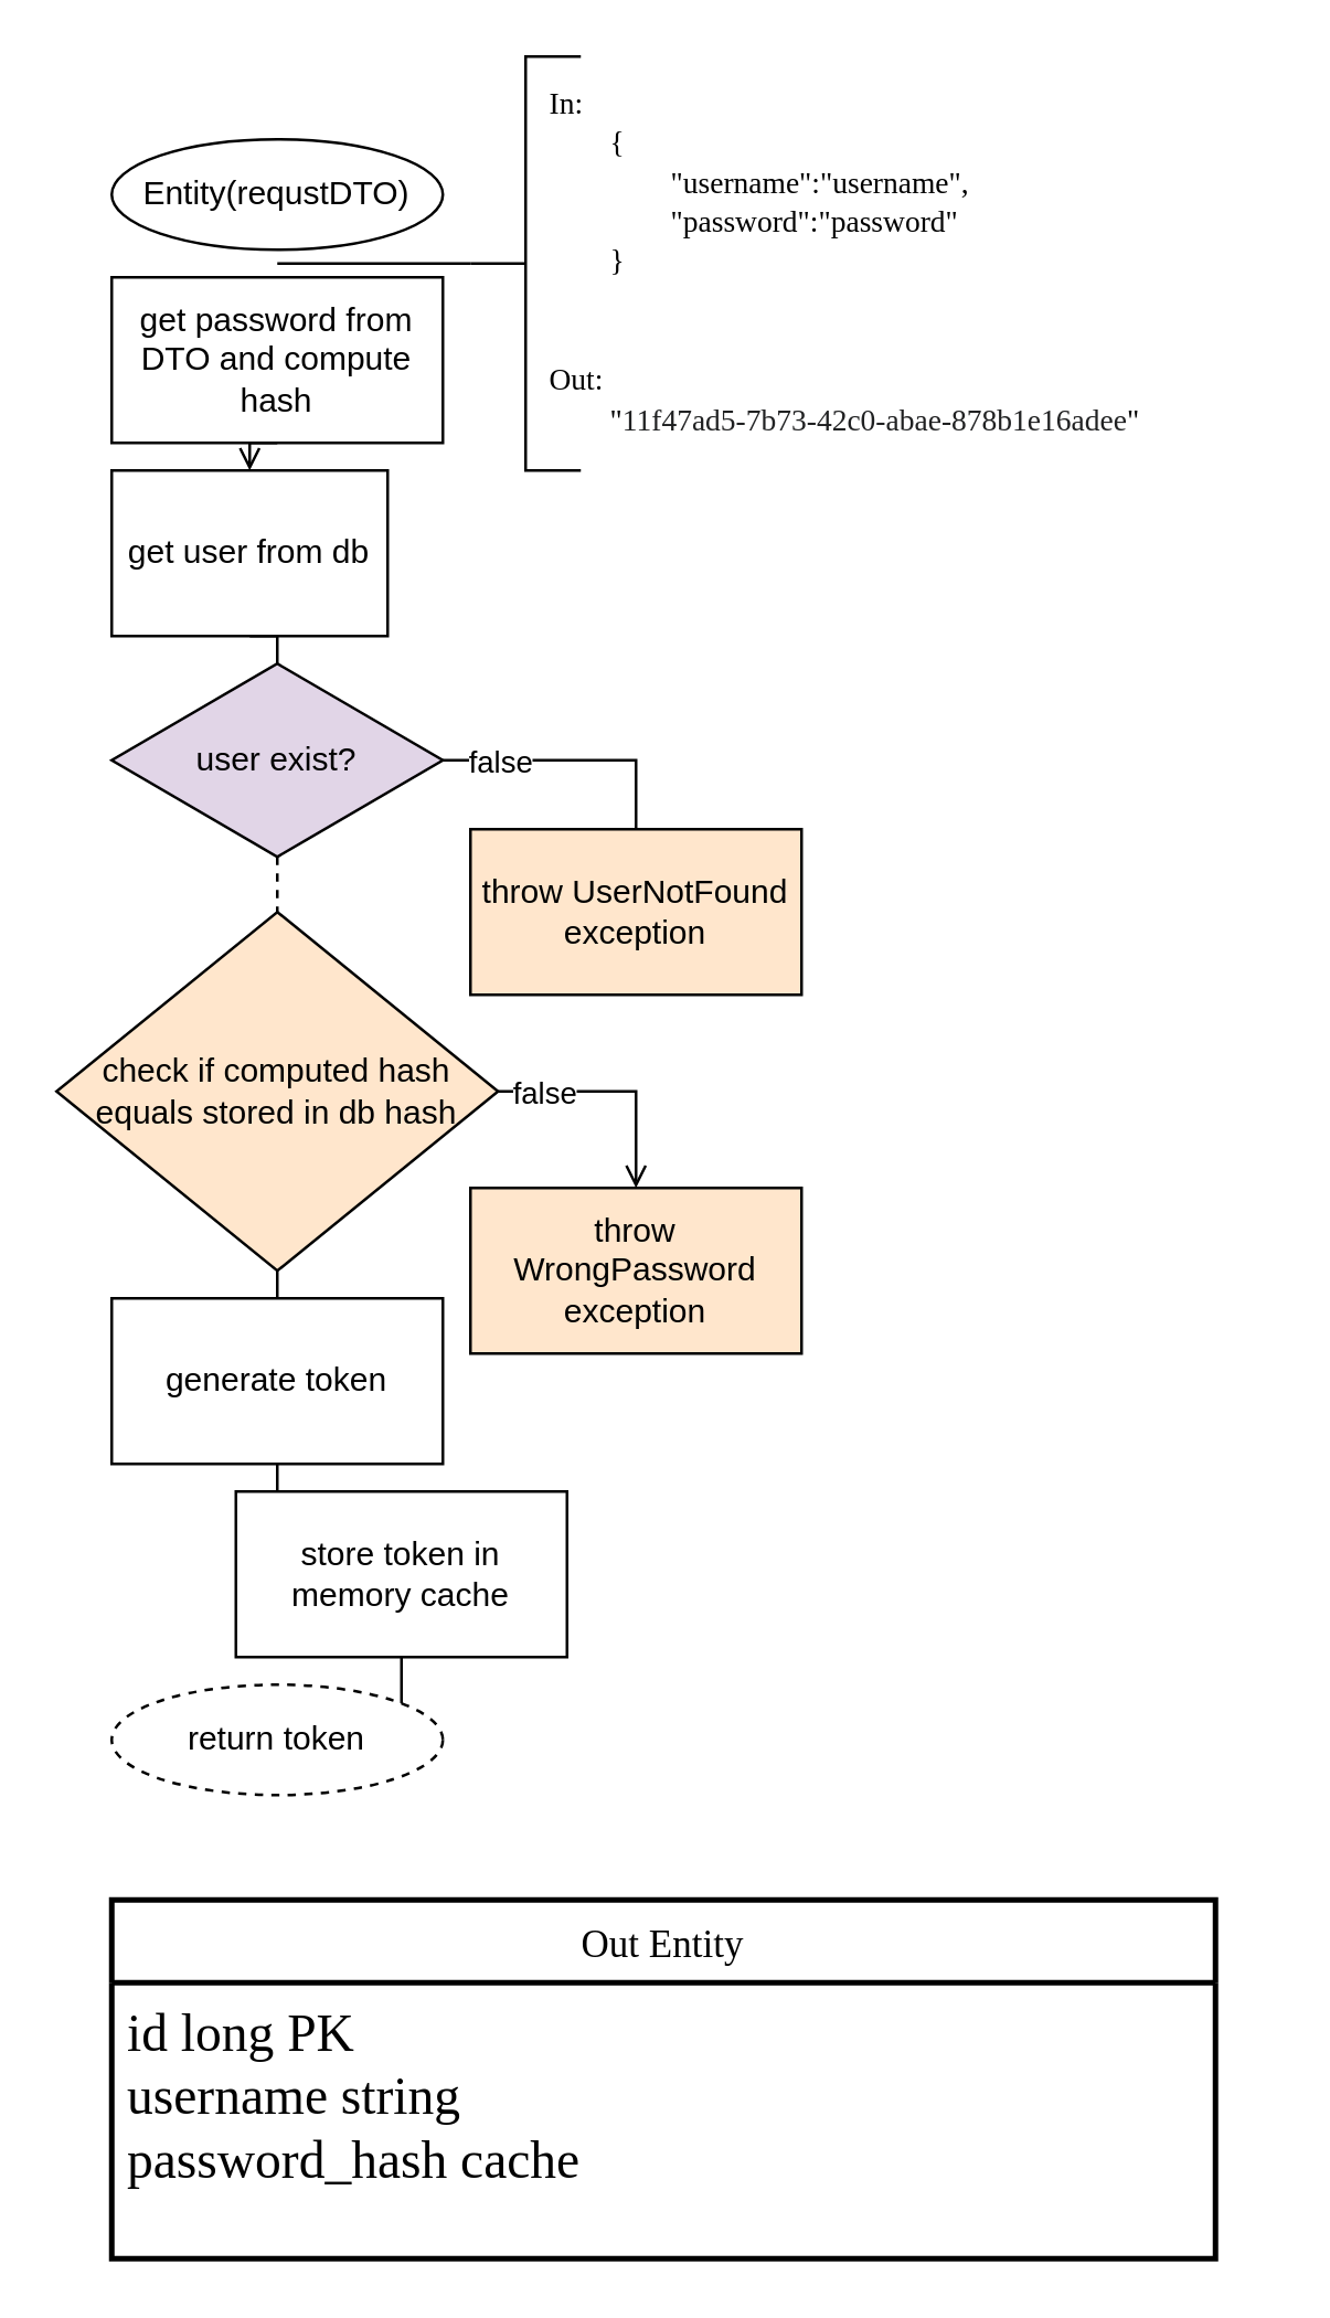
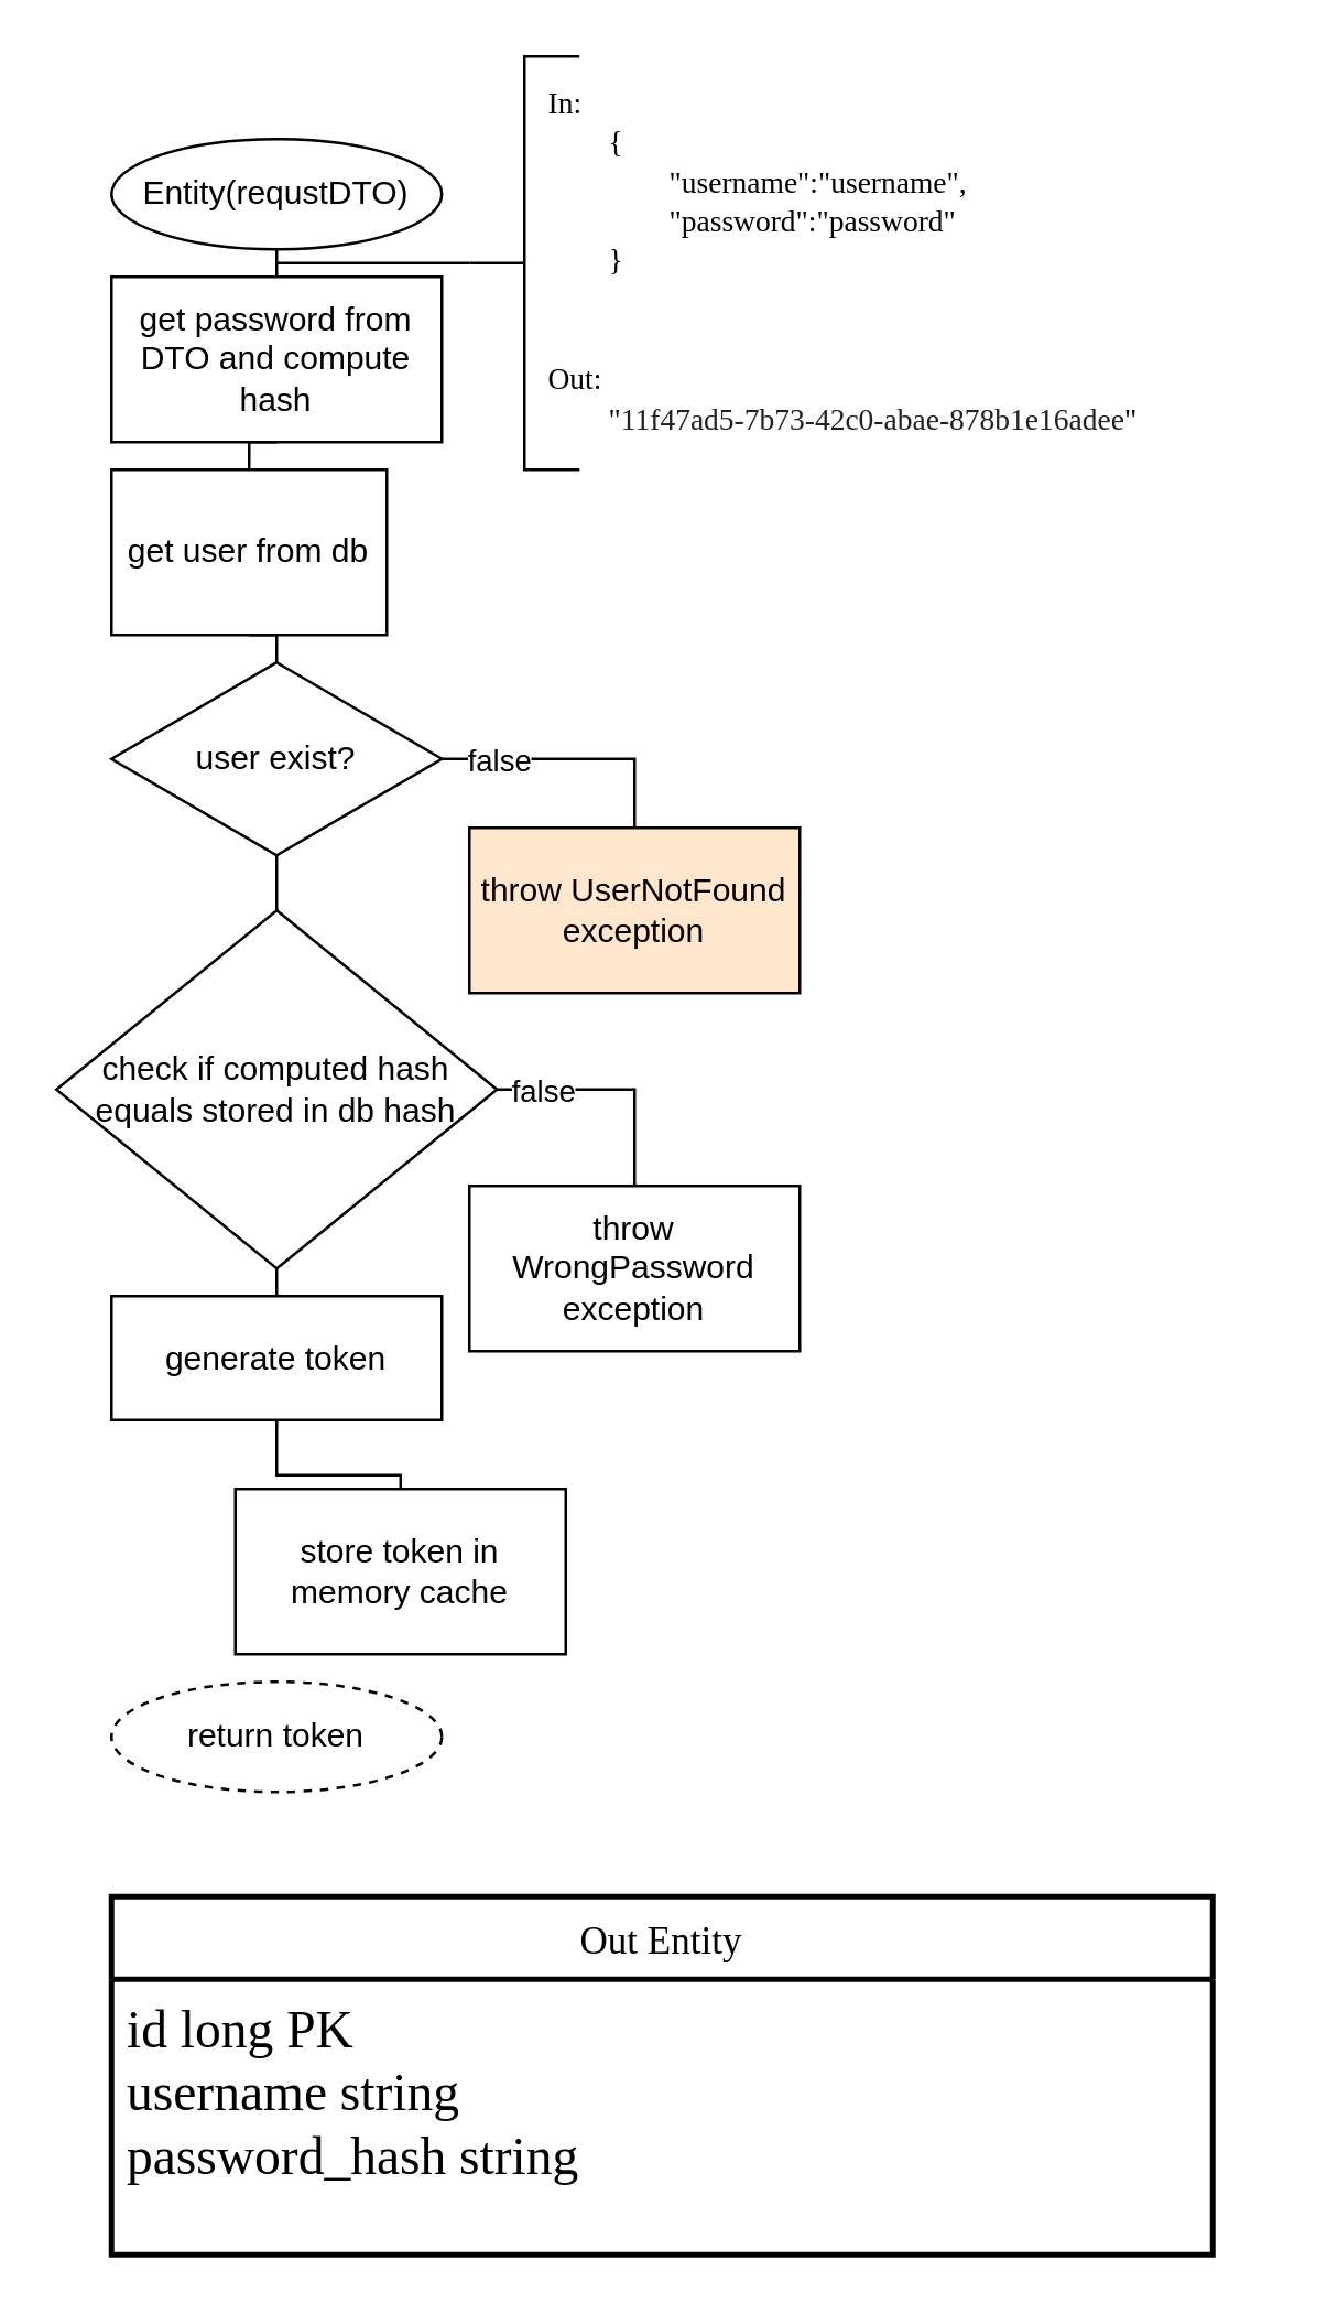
  <mxCell id="0" />
  <mxCell id="1" parent="0" />
+ <mxCell id="2" style="edgeStyle=orthogonalEdgeStyle;rounded=0;orthogonalLoop=1;jettySize=auto;html=1;exitX=0.5;exitY=1;exitDx=0;exitDy=0;entryX=0.5;entryY=0;entryDx=0;entryDy=0;endArrow=none;endFill=0;" edge="1" parent="1" source="3" target="5"><mxGeometry relative="1" as="geometry" /></mxCell>
  <mxCell id="3" value="Entity(requstDTO)" style="ellipse;whiteSpace=wrap;html=1;" vertex="1" parent="1"><mxGeometry x="40" y="50" width="120" height="40" as="geometry" /></mxCell>
- <mxCell id="4" style="edgeStyle=orthogonalEdgeStyle;rounded=0;orthogonalLoop=1;jettySize=auto;html=1;exitX=0.5;exitY=1;exitDx=0;exitDy=0;entryX=0.5;entryY=0;entryDx=0;entryDy=0;endArrow=open;endFill=0;" edge="1" parent="1" source="5" target="7"><mxGeometry relative="1" as="geometry" /></mxCell>
+ <mxCell id="4" style="edgeStyle=orthogonalEdgeStyle;rounded=0;orthogonalLoop=1;jettySize=auto;html=1;exitX=0.5;exitY=1;exitDx=0;exitDy=0;entryX=0.5;entryY=0;entryDx=0;entryDy=0;endArrow=none;endFill=0;" edge="1" parent="1" source="5" target="7"><mxGeometry relative="1" as="geometry" /></mxCell>
  <mxCell id="5" value="get password from DTO and compute hash" style="rounded=0;whiteSpace=wrap;html=1;" vertex="1" parent="1"><mxGeometry x="40" y="100" width="120" height="60" as="geometry" /></mxCell>
  <mxCell id="6" style="edgeStyle=orthogonalEdgeStyle;rounded=0;orthogonalLoop=1;jettySize=auto;html=1;exitX=0.5;exitY=1;exitDx=0;exitDy=0;entryX=0.5;entryY=0;entryDx=0;entryDy=0;endArrow=none;endFill=0;" edge="1" parent="1" source="7" target="11"><mxGeometry relative="1" as="geometry" /></mxCell>
  <mxCell id="7" value="get user from db" style="rounded=0;whiteSpace=wrap;html=1;" vertex="1" parent="1"><mxGeometry x="40" y="170" width="100" height="60" as="geometry" /></mxCell>
  <mxCell id="8" style="edgeStyle=orthogonalEdgeStyle;rounded=0;orthogonalLoop=1;jettySize=auto;html=1;entryX=0.5;entryY=0;entryDx=0;entryDy=0;endArrow=none;endFill=0;" edge="1" parent="1" source="11" target="12"><mxGeometry relative="1" as="geometry" /></mxCell>
  <mxCell id="9" value="false" style="edgeLabel;html=1;align=center;verticalAlign=middle;resizable=0;points=[];" vertex="1" connectable="0" parent="8"><mxGeometry x="-0.745" relative="1" as="geometry"><mxPoint x="8" as="offset" /></mxGeometry></mxCell>
- <mxCell id="10" style="edgeStyle=orthogonalEdgeStyle;rounded=0;orthogonalLoop=1;jettySize=auto;html=1;exitX=0.5;exitY=1;exitDx=0;exitDy=0;entryX=0.5;entryY=0;entryDx=0;entryDy=0;endArrow=none;endFill=0;dashed=1;" edge="1" parent="1" source="11" target="16"><mxGeometry relative="1" as="geometry" /></mxCell>
- <mxCell id="11" value="user exist?" style="rhombus;whiteSpace=wrap;html=1;fillColor=#e1d5e7;" vertex="1" parent="1"><mxGeometry x="40" y="240" width="120" height="70" as="geometry" /></mxCell>
+ <mxCell id="10" style="edgeStyle=orthogonalEdgeStyle;rounded=0;orthogonalLoop=1;jettySize=auto;html=1;exitX=0.5;exitY=1;exitDx=0;exitDy=0;entryX=0.5;entryY=0;entryDx=0;entryDy=0;endArrow=none;endFill=0;" edge="1" parent="1" source="11" target="16"><mxGeometry relative="1" as="geometry" /></mxCell>
+ <mxCell id="11" value="user exist?" style="rhombus;whiteSpace=wrap;html=1;" vertex="1" parent="1"><mxGeometry x="40" y="240" width="120" height="70" as="geometry" /></mxCell>
  <mxCell id="12" value="throw UserNotFound exception" style="rounded=0;whiteSpace=wrap;html=1;fillColor=#ffe6cc;" vertex="1" parent="1"><mxGeometry x="170" y="300" width="120" height="60" as="geometry" /></mxCell>
- <mxCell id="13" style="edgeStyle=orthogonalEdgeStyle;rounded=0;orthogonalLoop=1;jettySize=auto;html=1;exitX=1;exitY=0.5;exitDx=0;exitDy=0;entryX=0.5;entryY=0;entryDx=0;entryDy=0;endArrow=open;endFill=0;" edge="1" parent="1" source="16" target="17"><mxGeometry relative="1" as="geometry" /></mxCell>
+ <mxCell id="13" style="edgeStyle=orthogonalEdgeStyle;rounded=0;orthogonalLoop=1;jettySize=auto;html=1;exitX=1;exitY=0.5;exitDx=0;exitDy=0;entryX=0.5;entryY=0;entryDx=0;entryDy=0;endArrow=none;endFill=0;" edge="1" parent="1" source="16" target="17"><mxGeometry relative="1" as="geometry" /></mxCell>
  <mxCell id="14" value="false" style="edgeLabel;html=1;align=center;verticalAlign=middle;resizable=0;points=[];" vertex="1" connectable="0" parent="13"><mxGeometry x="-0.635" relative="1" as="geometry"><mxPoint as="offset" /></mxGeometry></mxCell>
  <mxCell id="15" style="edgeStyle=orthogonalEdgeStyle;rounded=0;orthogonalLoop=1;jettySize=auto;html=1;exitX=0.5;exitY=1;exitDx=0;exitDy=0;entryX=0.5;entryY=0;entryDx=0;entryDy=0;endArrow=none;endFill=0;" edge="1" parent="1" source="16" target="19"><mxGeometry relative="1" as="geometry" /></mxCell>
- <mxCell id="16" value="check if computed hash equals stored in db hash" style="rhombus;whiteSpace=wrap;html=1;fillColor=#ffe6cc;" vertex="1" parent="1"><mxGeometry y="330" width="160" height="130" as="geometry" x="20" /></mxCell>
- <mxCell id="17" value="throw WrongPassword exception" style="rounded=0;whiteSpace=wrap;html=1;fillColor=#ffe6cc;" vertex="1" parent="1"><mxGeometry x="170" y="430" width="120" height="60" as="geometry" /></mxCell>
+ <mxCell id="16" value="check if computed hash equals stored in db hash" style="rhombus;whiteSpace=wrap;html=1;" vertex="1" parent="1"><mxGeometry y="330" width="160" height="130" as="geometry" x="20" /></mxCell>
+ <mxCell id="17" value="throw WrongPassword exception" style="rounded=0;whiteSpace=wrap;html=1;" vertex="1" parent="1"><mxGeometry x="170" y="430" width="120" height="60" as="geometry" /></mxCell>
  <mxCell id="18" style="edgeStyle=orthogonalEdgeStyle;rounded=0;orthogonalLoop=1;jettySize=auto;html=1;exitX=0.5;exitY=1;exitDx=0;exitDy=0;entryX=0.5;entryY=0;entryDx=0;entryDy=0;endArrow=none;endFill=0;" edge="1" parent="1" source="19" target="21"><mxGeometry relative="1" as="geometry" /></mxCell>
- <mxCell id="19" value="generate token" style="rounded=0;whiteSpace=wrap;html=1;" vertex="1" parent="1"><mxGeometry x="40" y="470" width="120" height="60" as="geometry" /></mxCell>
- <mxCell id="20" style="edgeStyle=orthogonalEdgeStyle;rounded=0;orthogonalLoop=1;jettySize=auto;html=1;exitX=0.5;exitY=1;exitDx=0;exitDy=0;entryX=0.5;entryY=0;entryDx=0;entryDy=0;endArrow=none;endFill=0;" edge="1" parent="1" source="21" target="22"><mxGeometry relative="1" as="geometry" /></mxCell>
+ <mxCell id="19" value="generate token" style="rounded=0;whiteSpace=wrap;html=1;" vertex="1" parent="1"><mxGeometry x="40" y="470" width="120" height="45" as="geometry" /></mxCell>
  <mxCell id="21" value="store token in memory cache" style="rounded=0;whiteSpace=wrap;html=1;" vertex="1" parent="1"><mxGeometry x="85" y="540" width="120" height="60" as="geometry" /></mxCell>
  <mxCell id="22" value="return token" style="ellipse;whiteSpace=wrap;html=1;dashed=1;" vertex="1" parent="1"><mxGeometry x="40" y="610" width="120" height="40" as="geometry" /></mxCell>
  <mxCell id="23" style="edgeStyle=orthogonalEdgeStyle;orthogonalLoop=1;jettySize=auto;html=1;rounded=0;startArrow=none;startFill=0;endArrow=none;endFill=0;strokeWidth=1;" edge="1" parent="1" source="24"><mxGeometry relative="1" as="geometry"><mxPoint x="100" y="95" as="targetPoint" /></mxGeometry></mxCell>
  <mxCell id="24" value="" style="strokeWidth=1;html=1;shape=mxgraph.flowchart.annotation_2;align=left;labelPosition=right;pointerEvents=1;" vertex="1" parent="1"><mxGeometry x="170" y="20" width="40" height="150" as="geometry" /></mxCell>
  <mxCell id="25" value="&lt;font style=&quot;font-size: 11px;&quot;&gt;In:&lt;br&gt;&lt;span style=&quot;white-space: pre;&quot;&gt;&#09;&lt;/span&gt;{&lt;br&gt;&lt;span style=&quot;&quot;&gt;&#09;&lt;/span&gt;&lt;span style=&quot;white-space: pre;&quot;&gt;&#09;&lt;span style=&quot;white-space: pre;&quot;&gt;&#09;&lt;/span&gt;&lt;/span&gt;&quot;username&quot;:&quot;username&quot;,&lt;br&gt;&lt;span style=&quot;&quot;&gt;&#09;&lt;/span&gt;&lt;span style=&quot;white-space: pre;&quot;&gt;&#09;&lt;span style=&quot;white-space: pre;&quot;&gt;&#09;&lt;/span&gt;&lt;/span&gt;&quot;password&quot;:&quot;password&quot;&lt;br&gt;&lt;span style=&quot;white-space: pre;&quot;&gt;&#09;&lt;/span&gt;}&lt;br&gt;&lt;br&gt;&lt;br&gt;Out:&lt;br&gt;&lt;span style=&quot;white-space: pre;&quot;&gt;&#09;&lt;/span&gt;&quot;&lt;span style=&quot;color: rgb(32, 33, 34); background-color: rgb(255, 255, 255);&quot;&gt;11f47ad5-7b73-42c0-abae-878b1e16adee&lt;/span&gt;&quot;&lt;/font&gt;" style="text;html=1;strokeColor=none;fillColor=none;align=left;verticalAlign=middle;whiteSpace=wrap;rounded=0;fontFamily=Tahoma;" vertex="1" parent="1"><mxGeometry x="197" y="50" width="263" height="88" as="geometry" /></mxCell>
  <mxCell id="26" value="Out Entity" style="swimlane;childLayout=stackLayout;horizontal=1;startSize=30;horizontalStack=0;rounded=1;fontSize=14;fontStyle=0;strokeWidth=2;resizeParent=0;resizeLast=1;shadow=0;dashed=0;align=center;fontFamily=Tahoma;arcSize=0;" vertex="1" parent="1"><mxGeometry x="40" y="688" width="400" height="130" as="geometry"><mxRectangle x="40" y="40" width="110" height="30" as="alternateBounds" /></mxGeometry></mxCell>
- <mxCell id="27" value="id long PK&#10;username string&#10;password_hash cache" style="align=left;strokeColor=none;fillColor=none;spacingLeft=4;fontSize=19;verticalAlign=top;resizable=0;rotatable=0;part=1;fontFamily=Tahoma;" vertex="1" parent="26"><mxGeometry y="30" width="400" height="100" as="geometry" /></mxCell>
+ <mxCell id="27" value="id long PK&#10;username string&#10;password_hash string" style="align=left;strokeColor=none;fillColor=none;spacingLeft=4;fontSize=19;verticalAlign=top;resizable=0;rotatable=0;part=1;fontFamily=Tahoma;" vertex="1" parent="26"><mxGeometry y="30" width="400" height="100" as="geometry" /></mxCell>
